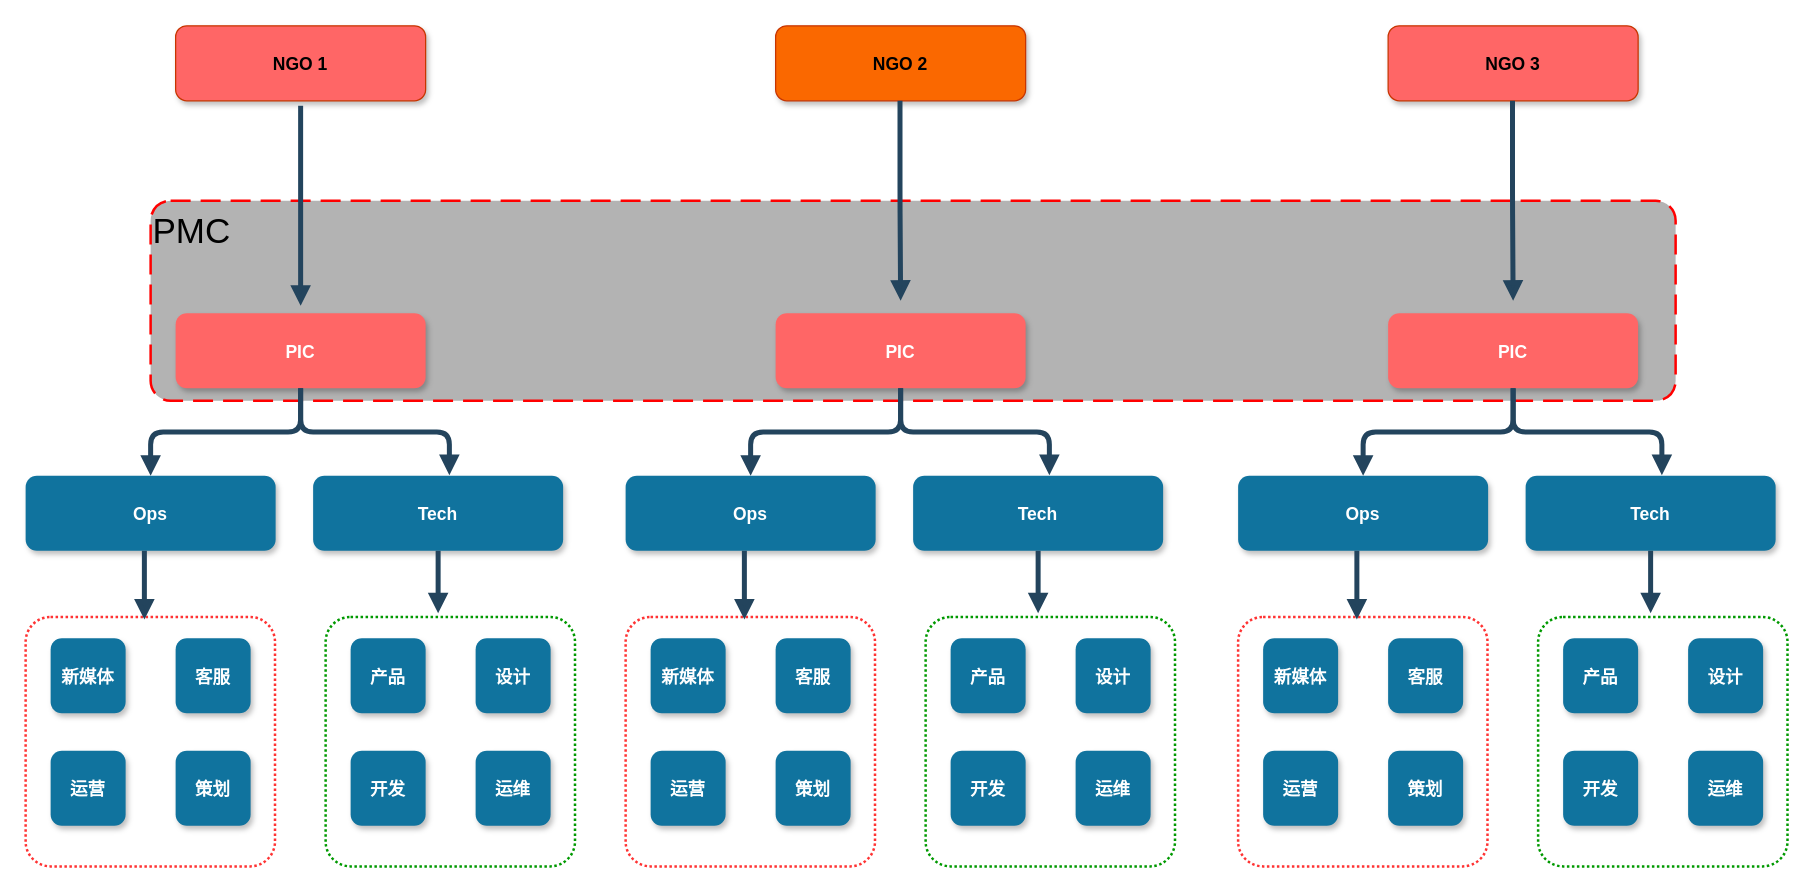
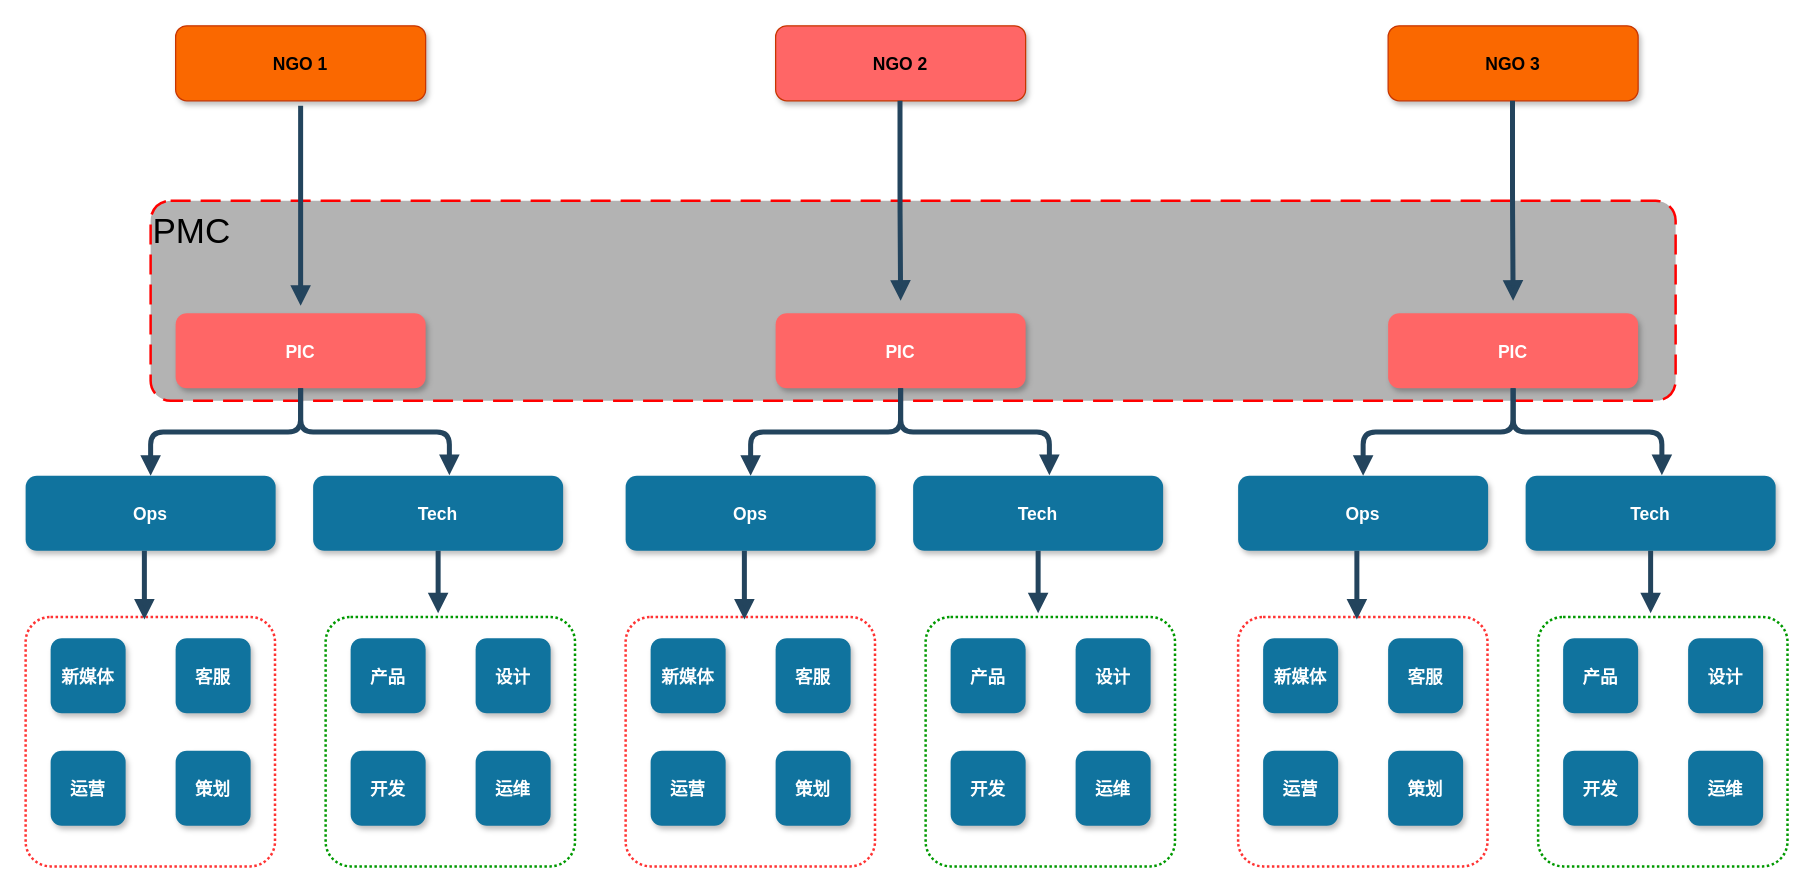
  <mxCell id="0" />
  <mxCell id="1" parent="0" />
  <mxCell id="2" value="PMC" style="rounded=1;arcSize=10;dashed=1;strokeColor=#ff0000;fillColor=#B3B3B3;gradientColor=none;dashPattern=8 4;strokeWidth=2;verticalAlign=top;fontSize=28;align=left;" vertex="1" parent="1"><mxGeometry x="120" y="160" width="1220" height="160" as="geometry" /></mxCell>
  <mxCell id="3" value="" style="rounded=1;arcSize=10;dashed=1;dashPattern=1 1;strokeWidth=2;strokeColor=#FF3333;" vertex="1" parent="1"><mxGeometry x="20" y="493" width="199.5" height="199.5" as="geometry" /></mxCell>
- <mxCell id="4" value="NGO 1" style="rounded=1;fillColor=#ff6666;strokeColor=#C73500;shadow=1;fontStyle=1;fontColor=#000000;fontSize=14;" vertex="1" parent="1"><mxGeometry x="140" y="20" width="200" height="60" as="geometry" /></mxCell>
+ <mxCell id="4" value="NGO 1" style="rounded=1;fillColor=#fa6800;strokeColor=#C73500;shadow=1;fontStyle=1;fontColor=#000000;fontSize=14;" vertex="1" parent="1"><mxGeometry x="140" y="20" width="200" height="60" as="geometry" /></mxCell>
  <mxCell id="5" value="PIC" style="rounded=1;fillColor=#FF6666;strokeColor=none;shadow=1;gradientColor=none;fontStyle=1;fontColor=#FFFFFF;fontSize=14;" vertex="1" parent="1"><mxGeometry x="140" y="250" width="200" height="60" as="geometry" /></mxCell>
  <mxCell id="6" value="Ops" style="rounded=1;fillColor=#10739E;strokeColor=none;shadow=1;gradientColor=none;fontStyle=1;fontColor=#FFFFFF;fontSize=14;" vertex="1" parent="1"><mxGeometry x="20" y="380" width="200" height="60" as="geometry" /></mxCell>
  <mxCell id="7" value="新媒体" style="rounded=1;fillColor=#10739E;strokeColor=none;shadow=1;gradientColor=none;fontStyle=1;fontColor=#FFFFFF;fontSize=14;" vertex="1" parent="1"><mxGeometry x="40" y="510" width="60" height="60" as="geometry" /></mxCell>
  <mxCell id="8" value="" style="edgeStyle=elbowEdgeStyle;elbow=vertical;strokeWidth=4;endArrow=block;endFill=1;fontStyle=1;strokeColor=#23445D;" edge="1" parent="1" source="5" target="6"><mxGeometry x="62" y="165.5" width="100" height="100" as="geometry"><mxPoint x="-78" y="-84.5" as="sourcePoint" /><mxPoint x="22" y="-184.5" as="targetPoint" /></mxGeometry></mxCell>
  <mxCell id="9" value="" style="edgeStyle=elbowEdgeStyle;elbow=vertical;strokeWidth=4;endArrow=block;endFill=1;fontStyle=1;strokeColor=#23445D;" edge="1" parent="1"><mxGeometry x="-45" y="200" width="100" height="100" as="geometry"><mxPoint x="115" y="440" as="sourcePoint" /><mxPoint x="115" y="495" as="targetPoint" /><Array as="points"><mxPoint x="115" y="480" /></Array></mxGeometry></mxCell>
  <mxCell id="10" value="Tech" style="rounded=1;fillColor=#10739E;strokeColor=none;shadow=1;gradientColor=none;fontStyle=1;fontColor=#FFFFFF;fontSize=14;" vertex="1" parent="1"><mxGeometry x="250" y="380" width="200" height="60" as="geometry" /></mxCell>
  <mxCell id="11" value="" style="edgeStyle=elbowEdgeStyle;elbow=vertical;strokeWidth=4;endArrow=block;endFill=1;fontStyle=1;strokeColor=#23445D;" edge="1" parent="1" source="10"><mxGeometry x="170" y="200" width="100" height="100" as="geometry"><mxPoint x="30" y="-50" as="sourcePoint" /><mxPoint x="350" y="490" as="targetPoint" /></mxGeometry></mxCell>
  <mxCell id="12" value="客服" style="rounded=1;fillColor=#10739E;strokeColor=none;shadow=1;gradientColor=none;fontStyle=1;fontColor=#FFFFFF;fontSize=14;" vertex="1" parent="1"><mxGeometry x="140" y="510" width="60" height="60" as="geometry" /></mxCell>
  <mxCell id="13" value="运营" style="rounded=1;fillColor=#10739E;strokeColor=none;shadow=1;gradientColor=none;fontStyle=1;fontColor=#FFFFFF;fontSize=14;" vertex="1" parent="1"><mxGeometry x="40" y="600" width="60" height="60" as="geometry" /></mxCell>
  <mxCell id="14" value="策划" style="rounded=1;fillColor=#10739E;strokeColor=none;shadow=1;gradientColor=none;fontStyle=1;fontColor=#FFFFFF;fontSize=14;" vertex="1" parent="1"><mxGeometry x="140" y="600" width="60" height="60" as="geometry" /></mxCell>
  <mxCell id="15" value="" style="rounded=1;arcSize=10;dashed=1;fillColor=none;gradientColor=none;dashPattern=1 1;strokeWidth=2;strokeColor=#009900;" vertex="1" parent="1"><mxGeometry x="260" y="493" width="199.5" height="199.5" as="geometry" /></mxCell>
  <mxCell id="16" value="产品" style="rounded=1;fillColor=#10739E;strokeColor=none;shadow=1;gradientColor=none;fontStyle=1;fontColor=#FFFFFF;fontSize=14;" vertex="1" parent="1"><mxGeometry x="280" y="510" width="60" height="60" as="geometry" /></mxCell>
  <mxCell id="17" value="设计" style="rounded=1;fillColor=#10739E;strokeColor=none;shadow=1;gradientColor=none;fontStyle=1;fontColor=#FFFFFF;fontSize=14;" vertex="1" parent="1"><mxGeometry x="380" y="510" width="60" height="60" as="geometry" /></mxCell>
  <mxCell id="18" value="开发" style="rounded=1;fillColor=#10739E;strokeColor=none;shadow=1;gradientColor=none;fontStyle=1;fontColor=#FFFFFF;fontSize=14;" vertex="1" parent="1"><mxGeometry x="280" y="600" width="60" height="60" as="geometry" /></mxCell>
  <mxCell id="19" value="运维" style="rounded=1;fillColor=#10739E;strokeColor=none;shadow=1;gradientColor=none;fontStyle=1;fontColor=#FFFFFF;fontSize=14;" vertex="1" parent="1"><mxGeometry x="380" y="600" width="60" height="60" as="geometry" /></mxCell>
  <mxCell id="20" value="" style="edgeStyle=elbowEdgeStyle;elbow=vertical;strokeWidth=4;endArrow=block;endFill=1;fontStyle=1;strokeColor=#23445D;exitX=0.5;exitY=1;exitDx=0;exitDy=0;" edge="1" parent="1" source="5"><mxGeometry x="301" y="165" width="100" height="100" as="geometry"><mxPoint x="250" y="335.5" as="sourcePoint" /><mxPoint x="359" y="379.5" as="targetPoint" /></mxGeometry></mxCell>
- <mxCell id="21" value="NGO 2" style="rounded=1;fillColor=#fa6800;strokeColor=#C73500;shadow=1;fontStyle=1;fontColor=#000000;fontSize=14;" vertex="1" parent="1"><mxGeometry x="620" y="20" width="200" height="60" as="geometry" /></mxCell>
- <mxCell id="22" value="NGO 3" style="rounded=1;fillColor=#ff6666;strokeColor=#C73500;shadow=1;fontStyle=1;fontColor=#000000;fontSize=14;" vertex="1" parent="1"><mxGeometry x="1110" y="20" width="200" height="60" as="geometry" /></mxCell>
+ <mxCell id="21" value="NGO 2" style="rounded=1;fillColor=#ff6666;strokeColor=#C73500;shadow=1;fontStyle=1;fontColor=#000000;fontSize=14;" vertex="1" parent="1"><mxGeometry x="620" y="20" width="200" height="60" as="geometry" /></mxCell>
+ <mxCell id="22" value="NGO 3" style="rounded=1;fillColor=#fa6800;strokeColor=#C73500;shadow=1;fontStyle=1;fontColor=#000000;fontSize=14;" vertex="1" parent="1"><mxGeometry x="1110" y="20" width="200" height="60" as="geometry" /></mxCell>
  <mxCell id="23" value="" style="rounded=1;arcSize=10;dashed=1;dashPattern=1 1;strokeWidth=2;strokeColor=#FF3333;" vertex="1" parent="1"><mxGeometry x="500" y="493" width="199.5" height="199.5" as="geometry" /></mxCell>
  <mxCell id="24" value="PIC" style="rounded=1;fillColor=#FF6666;strokeColor=none;shadow=1;gradientColor=none;fontStyle=1;fontColor=#FFFFFF;fontSize=14;" vertex="1" parent="1"><mxGeometry x="620" y="250" width="200" height="60" as="geometry" /></mxCell>
  <mxCell id="25" value="Ops" style="rounded=1;fillColor=#10739E;strokeColor=none;shadow=1;gradientColor=none;fontStyle=1;fontColor=#FFFFFF;fontSize=14;" vertex="1" parent="1"><mxGeometry x="500" y="380" width="200" height="60" as="geometry" /></mxCell>
  <mxCell id="26" value="新媒体" style="rounded=1;fillColor=#10739E;strokeColor=none;shadow=1;gradientColor=none;fontStyle=1;fontColor=#FFFFFF;fontSize=14;" vertex="1" parent="1"><mxGeometry x="520" y="510" width="60" height="60" as="geometry" /></mxCell>
  <mxCell id="27" value="" style="edgeStyle=elbowEdgeStyle;elbow=vertical;strokeWidth=4;endArrow=block;endFill=1;fontStyle=1;strokeColor=#23445D;" edge="1" parent="1" source="24" target="25"><mxGeometry x="542" y="165.5" width="100" height="100" as="geometry"><mxPoint x="402" y="-84.5" as="sourcePoint" /><mxPoint x="502" y="-184.5" as="targetPoint" /></mxGeometry></mxCell>
  <mxCell id="28" value="" style="edgeStyle=elbowEdgeStyle;elbow=vertical;strokeWidth=4;endArrow=block;endFill=1;fontStyle=1;strokeColor=#23445D;" edge="1" parent="1"><mxGeometry x="435" y="200" width="100" height="100" as="geometry"><mxPoint x="595" y="440" as="sourcePoint" /><mxPoint x="595" y="495" as="targetPoint" /><Array as="points"><mxPoint x="595" y="480" /></Array></mxGeometry></mxCell>
  <mxCell id="29" value="Tech" style="rounded=1;fillColor=#10739E;strokeColor=none;shadow=1;gradientColor=none;fontStyle=1;fontColor=#FFFFFF;fontSize=14;" vertex="1" parent="1"><mxGeometry x="730" y="380" width="200" height="60" as="geometry" /></mxCell>
  <mxCell id="30" value="" style="edgeStyle=elbowEdgeStyle;elbow=vertical;strokeWidth=4;endArrow=block;endFill=1;fontStyle=1;strokeColor=#23445D;" edge="1" parent="1" source="29"><mxGeometry x="650" y="200" width="100" height="100" as="geometry"><mxPoint x="510" y="-50" as="sourcePoint" /><mxPoint x="830" y="490" as="targetPoint" /></mxGeometry></mxCell>
  <mxCell id="31" value="客服" style="rounded=1;fillColor=#10739E;strokeColor=none;shadow=1;gradientColor=none;fontStyle=1;fontColor=#FFFFFF;fontSize=14;" vertex="1" parent="1"><mxGeometry x="620" y="510" width="60" height="60" as="geometry" /></mxCell>
  <mxCell id="32" value="运营" style="rounded=1;fillColor=#10739E;strokeColor=none;shadow=1;gradientColor=none;fontStyle=1;fontColor=#FFFFFF;fontSize=14;" vertex="1" parent="1"><mxGeometry x="520" y="600" width="60" height="60" as="geometry" /></mxCell>
  <mxCell id="33" value="策划" style="rounded=1;fillColor=#10739E;strokeColor=none;shadow=1;gradientColor=none;fontStyle=1;fontColor=#FFFFFF;fontSize=14;" vertex="1" parent="1"><mxGeometry x="620" y="600" width="60" height="60" as="geometry" /></mxCell>
  <mxCell id="34" value="" style="rounded=1;arcSize=10;dashed=1;fillColor=none;gradientColor=none;dashPattern=1 1;strokeWidth=2;strokeColor=#009900;" vertex="1" parent="1"><mxGeometry x="740" y="493" width="199.5" height="199.5" as="geometry" /></mxCell>
  <mxCell id="35" value="产品" style="rounded=1;fillColor=#10739E;strokeColor=none;shadow=1;gradientColor=none;fontStyle=1;fontColor=#FFFFFF;fontSize=14;" vertex="1" parent="1"><mxGeometry x="760" y="510" width="60" height="60" as="geometry" /></mxCell>
  <mxCell id="36" value="设计" style="rounded=1;fillColor=#10739E;strokeColor=none;shadow=1;gradientColor=none;fontStyle=1;fontColor=#FFFFFF;fontSize=14;" vertex="1" parent="1"><mxGeometry x="860" y="510" width="60" height="60" as="geometry" /></mxCell>
  <mxCell id="37" value="开发" style="rounded=1;fillColor=#10739E;strokeColor=none;shadow=1;gradientColor=none;fontStyle=1;fontColor=#FFFFFF;fontSize=14;" vertex="1" parent="1"><mxGeometry x="760" y="600" width="60" height="60" as="geometry" /></mxCell>
  <mxCell id="38" value="运维" style="rounded=1;fillColor=#10739E;strokeColor=none;shadow=1;gradientColor=none;fontStyle=1;fontColor=#FFFFFF;fontSize=14;" vertex="1" parent="1"><mxGeometry x="860" y="600" width="60" height="60" as="geometry" /></mxCell>
  <mxCell id="39" value="" style="edgeStyle=elbowEdgeStyle;elbow=vertical;strokeWidth=4;endArrow=block;endFill=1;fontStyle=1;strokeColor=#23445D;exitX=0.5;exitY=1;exitDx=0;exitDy=0;" edge="1" parent="1" source="24"><mxGeometry x="781" y="165" width="100" height="100" as="geometry"><mxPoint x="730" y="335.5" as="sourcePoint" /><mxPoint x="839" y="379.5" as="targetPoint" /></mxGeometry></mxCell>
  <mxCell id="40" value="" style="rounded=1;arcSize=10;dashed=1;dashPattern=1 1;strokeWidth=2;strokeColor=#FF3333;" vertex="1" parent="1"><mxGeometry x="990" y="493" width="199.5" height="199.5" as="geometry" /></mxCell>
  <mxCell id="41" value="PIC" style="rounded=1;fillColor=#FF6666;strokeColor=none;shadow=1;gradientColor=none;fontStyle=1;fontColor=#FFFFFF;fontSize=14;" vertex="1" parent="1"><mxGeometry x="1110" y="250" width="200" height="60" as="geometry" /></mxCell>
  <mxCell id="42" value="Ops" style="rounded=1;fillColor=#10739E;strokeColor=none;shadow=1;gradientColor=none;fontStyle=1;fontColor=#FFFFFF;fontSize=14;" vertex="1" parent="1"><mxGeometry x="990" y="380" width="200" height="60" as="geometry" /></mxCell>
  <mxCell id="43" value="新媒体" style="rounded=1;fillColor=#10739E;strokeColor=none;shadow=1;gradientColor=none;fontStyle=1;fontColor=#FFFFFF;fontSize=14;" vertex="1" parent="1"><mxGeometry x="1010" y="510" width="60" height="60" as="geometry" /></mxCell>
  <mxCell id="44" value="" style="edgeStyle=elbowEdgeStyle;elbow=vertical;strokeWidth=4;endArrow=block;endFill=1;fontStyle=1;strokeColor=#23445D;" edge="1" parent="1" source="41" target="42"><mxGeometry x="1032" y="165.5" width="100" height="100" as="geometry"><mxPoint x="892" y="-84.5" as="sourcePoint" /><mxPoint x="992" y="-184.5" as="targetPoint" /></mxGeometry></mxCell>
  <mxCell id="45" value="" style="edgeStyle=elbowEdgeStyle;elbow=vertical;strokeWidth=4;endArrow=block;endFill=1;fontStyle=1;strokeColor=#23445D;" edge="1" parent="1"><mxGeometry x="925" y="200" width="100" height="100" as="geometry"><mxPoint x="1085" y="440" as="sourcePoint" /><mxPoint x="1085" y="495" as="targetPoint" /><Array as="points"><mxPoint x="1085" y="480" /></Array></mxGeometry></mxCell>
  <mxCell id="46" value="Tech" style="rounded=1;fillColor=#10739E;strokeColor=none;shadow=1;gradientColor=none;fontStyle=1;fontColor=#FFFFFF;fontSize=14;" vertex="1" parent="1"><mxGeometry x="1220" y="380" width="200" height="60" as="geometry" /></mxCell>
  <mxCell id="47" value="" style="edgeStyle=elbowEdgeStyle;elbow=vertical;strokeWidth=4;endArrow=block;endFill=1;fontStyle=1;strokeColor=#23445D;" edge="1" parent="1" source="46"><mxGeometry x="1140" y="200" width="100" height="100" as="geometry"><mxPoint x="1000" y="-50" as="sourcePoint" /><mxPoint x="1320" y="490" as="targetPoint" /></mxGeometry></mxCell>
  <mxCell id="48" value="客服" style="rounded=1;fillColor=#10739E;strokeColor=none;shadow=1;gradientColor=none;fontStyle=1;fontColor=#FFFFFF;fontSize=14;" vertex="1" parent="1"><mxGeometry x="1110" y="510" width="60" height="60" as="geometry" /></mxCell>
  <mxCell id="49" value="运营" style="rounded=1;fillColor=#10739E;strokeColor=none;shadow=1;gradientColor=none;fontStyle=1;fontColor=#FFFFFF;fontSize=14;" vertex="1" parent="1"><mxGeometry x="1010" y="600" width="60" height="60" as="geometry" /></mxCell>
  <mxCell id="50" value="策划" style="rounded=1;fillColor=#10739E;strokeColor=none;shadow=1;gradientColor=none;fontStyle=1;fontColor=#FFFFFF;fontSize=14;" vertex="1" parent="1"><mxGeometry x="1110" y="600" width="60" height="60" as="geometry" /></mxCell>
  <mxCell id="51" value="" style="rounded=1;arcSize=10;dashed=1;fillColor=none;gradientColor=none;dashPattern=1 1;strokeWidth=2;strokeColor=#009900;" vertex="1" parent="1"><mxGeometry x="1230" y="493" width="199.5" height="199.5" as="geometry" /></mxCell>
  <mxCell id="52" value="产品" style="rounded=1;fillColor=#10739E;strokeColor=none;shadow=1;gradientColor=none;fontStyle=1;fontColor=#FFFFFF;fontSize=14;" vertex="1" parent="1"><mxGeometry x="1250" y="510" width="60" height="60" as="geometry" /></mxCell>
  <mxCell id="53" value="设计" style="rounded=1;fillColor=#10739E;strokeColor=none;shadow=1;gradientColor=none;fontStyle=1;fontColor=#FFFFFF;fontSize=14;" vertex="1" parent="1"><mxGeometry x="1350" y="510" width="60" height="60" as="geometry" /></mxCell>
  <mxCell id="54" value="开发" style="rounded=1;fillColor=#10739E;strokeColor=none;shadow=1;gradientColor=none;fontStyle=1;fontColor=#FFFFFF;fontSize=14;" vertex="1" parent="1"><mxGeometry x="1250" y="600" width="60" height="60" as="geometry" /></mxCell>
  <mxCell id="55" value="运维" style="rounded=1;fillColor=#10739E;strokeColor=none;shadow=1;gradientColor=none;fontStyle=1;fontColor=#FFFFFF;fontSize=14;" vertex="1" parent="1"><mxGeometry x="1350" y="600" width="60" height="60" as="geometry" /></mxCell>
  <mxCell id="56" value="" style="edgeStyle=elbowEdgeStyle;elbow=vertical;strokeWidth=4;endArrow=block;endFill=1;fontStyle=1;strokeColor=#23445D;exitX=0.5;exitY=1;exitDx=0;exitDy=0;" edge="1" parent="1" source="41"><mxGeometry x="1271" y="165" width="100" height="100" as="geometry"><mxPoint x="1220" y="335.5" as="sourcePoint" /><mxPoint x="1329" y="379.5" as="targetPoint" /></mxGeometry></mxCell>
  <mxCell id="57" value="" style="edgeStyle=elbowEdgeStyle;elbow=vertical;strokeWidth=4;endArrow=block;endFill=1;fontStyle=1;strokeColor=#23445D;" edge="1" parent="1"><mxGeometry x="62" y="-60.5" width="100" height="100" as="geometry"><mxPoint x="240" y="84" as="sourcePoint" /><mxPoint x="240" y="244" as="targetPoint" /></mxGeometry></mxCell>
  <mxCell id="58" value="" style="edgeStyle=elbowEdgeStyle;elbow=vertical;strokeWidth=4;endArrow=block;endFill=1;fontStyle=1;strokeColor=#23445D;" edge="1" parent="1"><mxGeometry x="541.5" y="-84.5" width="100" height="100" as="geometry"><mxPoint x="719.5" y="80" as="sourcePoint" /><mxPoint x="720" y="240" as="targetPoint" /></mxGeometry></mxCell>
  <mxCell id="59" value="" style="edgeStyle=elbowEdgeStyle;elbow=vertical;strokeWidth=4;endArrow=block;endFill=1;fontStyle=1;strokeColor=#23445D;" edge="1" parent="1"><mxGeometry x="1031.5" y="-84.5" width="100" height="100" as="geometry"><mxPoint x="1209.5" y="80" as="sourcePoint" /><mxPoint x="1210" y="240" as="targetPoint" /></mxGeometry></mxCell>
